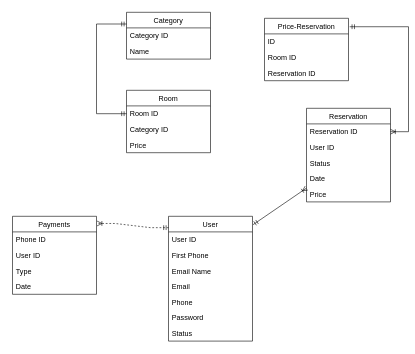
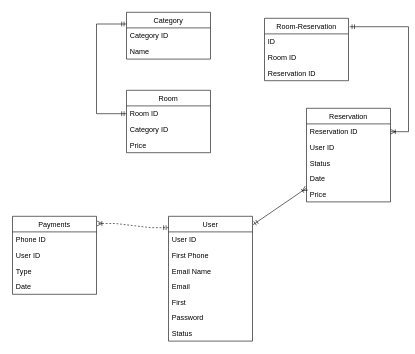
  <mxCell id="0" />
  <mxCell id="1" parent="0" />
  <mxCell id="2" value="User" style="swimlane;fontStyle=0;childLayout=stackLayout;horizontal=1;startSize=26;fillColor=none;horizontalStack=0;resizeParent=1;resizeParentMax=0;resizeLast=0;collapsible=1;marginBottom=0;" parent="1" vertex="1"><mxGeometry x="280" y="360" width="140" height="208" as="geometry"><mxRectangle x="160" y="240" width="60" height="26" as="alternateBounds" /></mxGeometry></mxCell>
  <mxCell id="3" value="User ID    " style="text;strokeColor=none;fillColor=none;align=left;verticalAlign=top;spacingLeft=4;spacingRight=4;overflow=hidden;rotatable=0;points=[[0,0.5],[1,0.5]];portConstraint=eastwest;" parent="2" vertex="1"><mxGeometry y="26" width="140" height="26" as="geometry" /></mxCell>
  <mxCell id="4" value="First Phone" style="text;strokeColor=none;fillColor=none;align=left;verticalAlign=top;spacingLeft=4;spacingRight=4;overflow=hidden;rotatable=0;points=[[0,0.5],[1,0.5]];portConstraint=eastwest;" parent="2" vertex="1"><mxGeometry y="52" width="140" height="26" as="geometry" /></mxCell>
  <mxCell id="5" value="Email Name" style="text;strokeColor=none;fillColor=none;align=left;verticalAlign=top;spacingLeft=4;spacingRight=4;overflow=hidden;rotatable=0;points=[[0,0.5],[1,0.5]];portConstraint=eastwest;" parent="2" vertex="1"><mxGeometry y="78" width="140" height="26" as="geometry" /></mxCell>
  <mxCell id="6" value="Email" style="text;strokeColor=none;fillColor=none;align=left;verticalAlign=top;spacingLeft=4;spacingRight=4;overflow=hidden;rotatable=0;points=[[0,0.5],[1,0.5]];portConstraint=eastwest;" parent="2" vertex="1"><mxGeometry y="104" width="140" height="26" as="geometry" /></mxCell>
- <mxCell id="7" value="Phone" style="text;strokeColor=none;fillColor=none;align=left;verticalAlign=top;spacingLeft=4;spacingRight=4;overflow=hidden;rotatable=0;points=[[0,0.5],[1,0.5]];portConstraint=eastwest;" parent="2" vertex="1"><mxGeometry y="130" width="140" height="26" as="geometry" /></mxCell>
+ <mxCell id="7" value="First" style="text;strokeColor=none;fillColor=none;align=left;verticalAlign=top;spacingLeft=4;spacingRight=4;overflow=hidden;rotatable=0;points=[[0,0.5],[1,0.5]];portConstraint=eastwest;" parent="2" vertex="1"><mxGeometry y="130" width="140" height="26" as="geometry" /></mxCell>
  <mxCell id="8" value="Password" style="text;strokeColor=none;fillColor=none;align=left;verticalAlign=top;spacingLeft=4;spacingRight=4;overflow=hidden;rotatable=0;points=[[0,0.5],[1,0.5]];portConstraint=eastwest;" parent="2" vertex="1"><mxGeometry y="156" width="140" height="26" as="geometry" /></mxCell>
  <mxCell id="9" value="Status" style="text;strokeColor=none;fillColor=none;align=left;verticalAlign=top;spacingLeft=4;spacingRight=4;overflow=hidden;rotatable=0;points=[[0,0.5],[1,0.5]];portConstraint=eastwest;" parent="2" vertex="1"><mxGeometry y="182" width="140" height="26" as="geometry" /></mxCell>
  <mxCell id="10" value="Reservation" style="swimlane;fontStyle=0;childLayout=stackLayout;horizontal=1;startSize=26;fillColor=none;horizontalStack=0;resizeParent=1;resizeParentMax=0;resizeLast=0;collapsible=1;marginBottom=0;" parent="1" vertex="1"><mxGeometry x="510" y="180" width="140" height="156" as="geometry" /></mxCell>
  <mxCell id="11" value="Reservation ID" style="text;strokeColor=none;fillColor=none;align=left;verticalAlign=top;spacingLeft=4;spacingRight=4;overflow=hidden;rotatable=0;points=[[0,0.5],[1,0.5]];portConstraint=eastwest;" parent="10" vertex="1"><mxGeometry y="26" width="140" height="26" as="geometry" /></mxCell>
  <mxCell id="12" value="User ID" style="text;strokeColor=none;fillColor=none;align=left;verticalAlign=top;spacingLeft=4;spacingRight=4;overflow=hidden;rotatable=0;points=[[0,0.5],[1,0.5]];portConstraint=eastwest;" parent="10" vertex="1"><mxGeometry y="52" width="140" height="26" as="geometry" /></mxCell>
  <mxCell id="13" value="Status" style="text;strokeColor=none;fillColor=none;align=left;verticalAlign=top;spacingLeft=4;spacingRight=4;overflow=hidden;rotatable=0;points=[[0,0.5],[1,0.5]];portConstraint=eastwest;" parent="10" vertex="1"><mxGeometry y="78" width="140" height="26" as="geometry" /></mxCell>
  <mxCell id="14" value="Date" style="text;strokeColor=none;fillColor=none;align=left;verticalAlign=top;spacingLeft=4;spacingRight=4;overflow=hidden;rotatable=0;points=[[0,0.5],[1,0.5]];portConstraint=eastwest;" parent="10" vertex="1"><mxGeometry y="104" width="140" height="26" as="geometry" /></mxCell>
  <mxCell id="15" value="Price" style="text;strokeColor=none;fillColor=none;align=left;verticalAlign=top;spacingLeft=4;spacingRight=4;overflow=hidden;rotatable=0;points=[[0,0.5],[1,0.5]];portConstraint=eastwest;" parent="10" vertex="1"><mxGeometry y="130" width="140" height="26" as="geometry" /></mxCell>
  <mxCell id="16" value="Category" style="swimlane;fontStyle=0;childLayout=stackLayout;horizontal=1;startSize=26;fillColor=none;horizontalStack=0;resizeParent=1;resizeParentMax=0;resizeLast=0;collapsible=1;marginBottom=0;" parent="1" vertex="1"><mxGeometry x="210" y="20" width="140" height="78" as="geometry" /></mxCell>
  <mxCell id="17" value="Category ID" style="text;strokeColor=none;fillColor=none;align=left;verticalAlign=top;spacingLeft=4;spacingRight=4;overflow=hidden;rotatable=0;points=[[0,0.5],[1,0.5]];portConstraint=eastwest;" parent="16" vertex="1"><mxGeometry y="26" width="140" height="26" as="geometry" /></mxCell>
  <mxCell id="18" value="Name" style="text;strokeColor=none;fillColor=none;align=left;verticalAlign=top;spacingLeft=4;spacingRight=4;overflow=hidden;rotatable=0;points=[[0,0.5],[1,0.5]];portConstraint=eastwest;" parent="16" vertex="1"><mxGeometry y="52" width="140" height="26" as="geometry" /></mxCell>
  <mxCell id="19" value="Room" style="swimlane;fontStyle=0;childLayout=stackLayout;horizontal=1;startSize=26;fillColor=none;horizontalStack=0;resizeParent=1;resizeParentMax=0;resizeLast=0;collapsible=1;marginBottom=0;" parent="1" vertex="1"><mxGeometry x="210" y="150" width="140" height="104" as="geometry" /></mxCell>
  <mxCell id="20" value="Room ID" style="text;strokeColor=none;fillColor=none;align=left;verticalAlign=top;spacingLeft=4;spacingRight=4;overflow=hidden;rotatable=0;points=[[0,0.5],[1,0.5]];portConstraint=eastwest;" parent="19" vertex="1"><mxGeometry y="26" width="140" height="26" as="geometry" /></mxCell>
  <mxCell id="21" value="Category ID" style="text;strokeColor=none;fillColor=none;align=left;verticalAlign=top;spacingLeft=4;spacingRight=4;overflow=hidden;rotatable=0;points=[[0,0.5],[1,0.5]];portConstraint=eastwest;" parent="19" vertex="1"><mxGeometry y="52" width="140" height="26" as="geometry" /></mxCell>
  <mxCell id="22" value="Price" style="text;strokeColor=none;fillColor=none;align=left;verticalAlign=top;spacingLeft=4;spacingRight=4;overflow=hidden;rotatable=0;points=[[0,0.5],[1,0.5]];portConstraint=eastwest;" parent="19" vertex="1"><mxGeometry y="78" width="140" height="26" as="geometry" /></mxCell>
- <mxCell id="23" value="Price-Reservation" style="swimlane;fontStyle=0;childLayout=stackLayout;horizontal=1;startSize=26;fillColor=none;horizontalStack=0;resizeParent=1;resizeParentMax=0;resizeLast=0;collapsible=1;marginBottom=0;" parent="1" vertex="1"><mxGeometry x="440" y="30" width="140" height="104" as="geometry" /></mxCell>
+ <mxCell id="23" value="Room-Reservation" style="swimlane;fontStyle=0;childLayout=stackLayout;horizontal=1;startSize=26;fillColor=none;horizontalStack=0;resizeParent=1;resizeParentMax=0;resizeLast=0;collapsible=1;marginBottom=0;" parent="1" vertex="1"><mxGeometry x="440" y="30" width="140" height="104" as="geometry" /></mxCell>
  <mxCell id="24" value="ID" style="text;strokeColor=none;fillColor=none;align=left;verticalAlign=top;spacingLeft=4;spacingRight=4;overflow=hidden;rotatable=0;points=[[0,0.5],[1,0.5]];portConstraint=eastwest;" parent="23" vertex="1"><mxGeometry y="26" width="140" height="26" as="geometry" /></mxCell>
  <mxCell id="25" value="Room ID" style="text;strokeColor=none;fillColor=none;align=left;verticalAlign=top;spacingLeft=4;spacingRight=4;overflow=hidden;rotatable=0;points=[[0,0.5],[1,0.5]];portConstraint=eastwest;" parent="23" vertex="1"><mxGeometry y="52" width="140" height="26" as="geometry" /></mxCell>
  <mxCell id="26" value="Reservation ID" style="text;strokeColor=none;fillColor=none;align=left;verticalAlign=top;spacingLeft=4;spacingRight=4;overflow=hidden;rotatable=0;points=[[0,0.5],[1,0.5]];portConstraint=eastwest;" parent="23" vertex="1"><mxGeometry y="78" width="140" height="26" as="geometry" /></mxCell>
  <mxCell id="27" value="" style="edgeStyle=entityRelationEdgeStyle;fontSize=12;html=1;endArrow=ERoneToMany;startArrow=ERmandOne;rounded=0;exitX=1.014;exitY=0.135;exitDx=0;exitDy=0;exitPerimeter=0;" parent="1" source="23" target="11" edge="1"><mxGeometry width="100" height="100" relative="1" as="geometry"><mxPoint x="480" y="180" as="sourcePoint" /><mxPoint x="680" y="120" as="targetPoint" /></mxGeometry></mxCell>
  <mxCell id="28" value="" style="fontSize=12;html=1;endArrow=ERmandOne;startArrow=ERmandOne;rounded=0;entryX=0;entryY=0.25;entryDx=0;entryDy=0;edgeStyle=orthogonalEdgeStyle;exitX=0;exitY=0.5;exitDx=0;exitDy=0;" parent="1" source="20" target="16" edge="1"><mxGeometry width="100" height="100" relative="1" as="geometry"><mxPoint x="50" y="240" as="sourcePoint" /><mxPoint x="90" y="59" as="targetPoint" /><Array as="points"><mxPoint x="160" y="189" /><mxPoint x="160" y="40" /></Array></mxGeometry></mxCell>
  <mxCell id="29" value="" style="fontSize=12;html=1;endArrow=ERoneToMany;startArrow=ERmandOne;rounded=0;entryX=0;entryY=0.115;entryDx=0;entryDy=0;entryPerimeter=0;exitX=1.007;exitY=0.067;exitDx=0;exitDy=0;exitPerimeter=0;" parent="1" source="2" target="15" edge="1"><mxGeometry width="100" height="100" relative="1" as="geometry"><mxPoint x="520" y="430" as="sourcePoint" /><mxPoint x="480" y="350" as="targetPoint" /></mxGeometry></mxCell>
  <mxCell id="30" value="Payments" style="swimlane;fontStyle=0;childLayout=stackLayout;horizontal=1;startSize=26;fillColor=none;horizontalStack=0;resizeParent=1;resizeParentMax=0;resizeLast=0;collapsible=1;marginBottom=0;" vertex="1" parent="1"><mxGeometry x="20" y="360" width="140" height="130" as="geometry" /></mxCell>
  <mxCell id="31" value="Phone ID" style="text;strokeColor=none;fillColor=none;align=left;verticalAlign=top;spacingLeft=4;spacingRight=4;overflow=hidden;rotatable=0;points=[[0,0.5],[1,0.5]];portConstraint=eastwest;" vertex="1" parent="30"><mxGeometry y="26" width="140" height="26" as="geometry" /></mxCell>
  <mxCell id="32" value="User ID" style="text;strokeColor=none;fillColor=none;align=left;verticalAlign=top;spacingLeft=4;spacingRight=4;overflow=hidden;rotatable=0;points=[[0,0.5],[1,0.5]];portConstraint=eastwest;" vertex="1" parent="30"><mxGeometry y="52" width="140" height="26" as="geometry" /></mxCell>
  <mxCell id="33" value="Type" style="text;strokeColor=none;fillColor=none;align=left;verticalAlign=top;spacingLeft=4;spacingRight=4;overflow=hidden;rotatable=0;points=[[0,0.5],[1,0.5]];portConstraint=eastwest;" vertex="1" parent="30"><mxGeometry y="78" width="140" height="26" as="geometry" /></mxCell>
  <mxCell id="34" value="Date" style="text;strokeColor=none;fillColor=none;align=left;verticalAlign=top;spacingLeft=4;spacingRight=4;overflow=hidden;rotatable=0;points=[[0,0.5],[1,0.5]];portConstraint=eastwest;" vertex="1" parent="30"><mxGeometry y="104" width="140" height="26" as="geometry" /></mxCell>
  <mxCell id="35" value="" style="edgeStyle=entityRelationEdgeStyle;fontSize=12;html=1;endArrow=ERoneToMany;startArrow=ERmandOne;rounded=0;entryX=1.007;entryY=0.092;entryDx=0;entryDy=0;entryPerimeter=0;exitX=0;exitY=0.091;exitDx=0;exitDy=0;exitPerimeter=0;dashed=1;" edge="1" parent="1" source="2" target="30"><mxGeometry width="100" height="100" relative="1" as="geometry"><mxPoint x="240" y="400" as="sourcePoint" /><mxPoint x="340" y="300" as="targetPoint" /></mxGeometry></mxCell>
